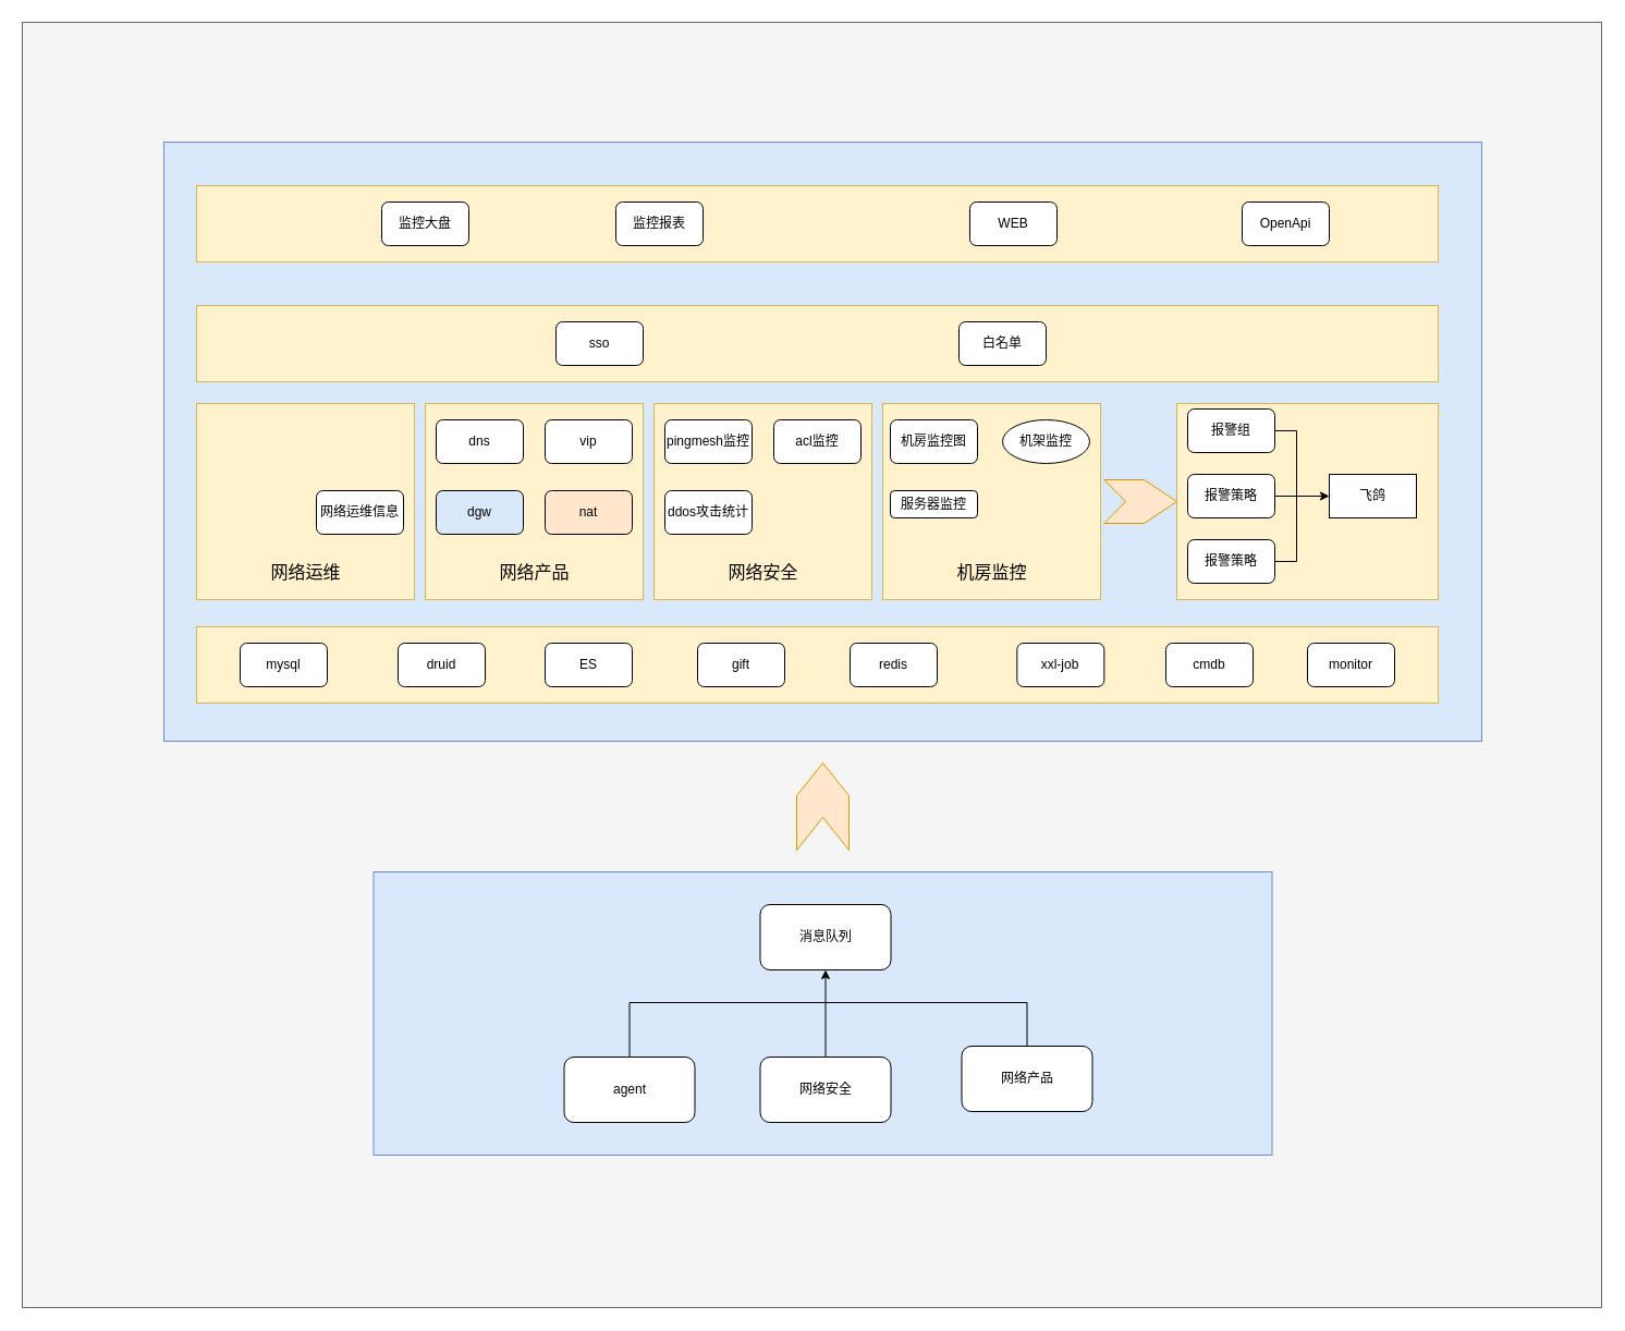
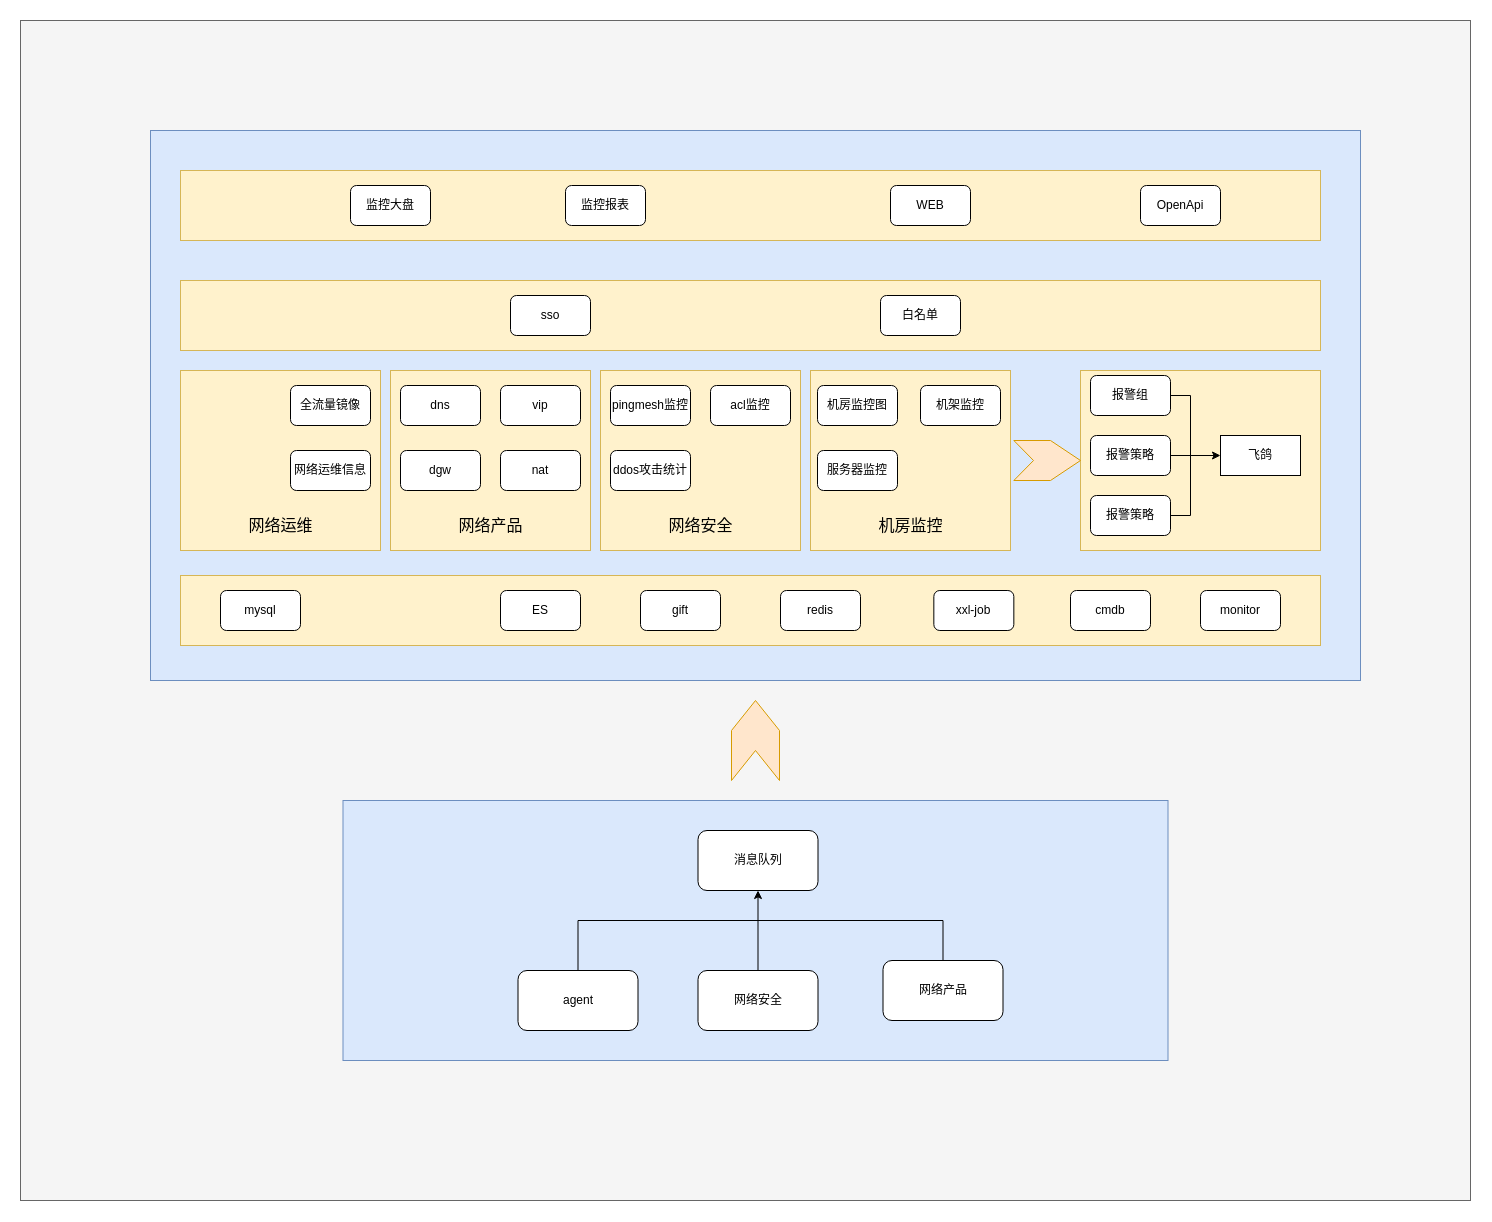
  <mxCell id="0" />
  <mxCell id="1" parent="0" />
  <mxCell id="2" value="" style="rounded=0;whiteSpace=wrap;html=1;fillColor=#f5f5f5;strokeColor=#666666;fontColor=#333333;" vertex="1" parent="1"><mxGeometry x="20" y="20" width="1450" height="1180" as="geometry" /></mxCell>
  <mxCell id="3" value="" style="rounded=0;whiteSpace=wrap;html=1;fillColor=#dae8fc;strokeColor=#6c8ebf;" vertex="1" parent="1"><mxGeometry x="150" y="130" width="1210" height="550" as="geometry" /></mxCell>
  <mxCell id="4" value="" style="rounded=0;whiteSpace=wrap;html=1;fillColor=#dae8fc;strokeColor=#6c8ebf;" vertex="1" parent="1"><mxGeometry x="342.5" y="800" width="825" height="260" as="geometry" /></mxCell>
  <mxCell id="5" value="" style="rounded=0;whiteSpace=wrap;html=1;fillColor=#fff2cc;strokeColor=#d6b656;" vertex="1" parent="1"><mxGeometry x="1080" y="370" width="240" height="180" as="geometry" /></mxCell>
  <mxCell id="6" value="" style="rounded=0;whiteSpace=wrap;html=1;fillColor=#fff2cc;strokeColor=#d6b656;" vertex="1" parent="1"><mxGeometry x="180" y="170" width="1140" height="70" as="geometry" /></mxCell>
  <mxCell id="7" value="" style="rounded=0;whiteSpace=wrap;html=1;fillColor=#fff2cc;strokeColor=#d6b656;" vertex="1" parent="1"><mxGeometry x="180" y="280" width="1140" height="70" as="geometry" /></mxCell>
  <mxCell id="8" value="" style="rounded=0;whiteSpace=wrap;html=1;fillColor=#fff2cc;strokeColor=#d6b656;" vertex="1" parent="1"><mxGeometry x="180" y="575" width="1140" height="70" as="geometry" /></mxCell>
  <mxCell id="9" value="" style="rounded=0;whiteSpace=wrap;html=1;fillColor=#fff2cc;strokeColor=#d6b656;" vertex="1" parent="1"><mxGeometry x="810" y="370" width="200" height="180" as="geometry" /></mxCell>
  <mxCell id="10" value="" style="rounded=0;whiteSpace=wrap;html=1;fillColor=#fff2cc;strokeColor=#d6b656;" vertex="1" parent="1"><mxGeometry x="600" y="370" width="200" height="180" as="geometry" /></mxCell>
  <mxCell id="11" value="" style="rounded=0;whiteSpace=wrap;html=1;fillColor=#fff2cc;strokeColor=#d6b656;" vertex="1" parent="1"><mxGeometry x="390" y="370" width="200" height="180" as="geometry" /></mxCell>
  <mxCell id="12" value="" style="rounded=0;whiteSpace=wrap;html=1;fillColor=#fff2cc;strokeColor=#d6b656;" vertex="1" parent="1"><mxGeometry x="180" y="370" width="200" height="180" as="geometry" /></mxCell>
+ <mxCell id="13" value="全流量镜像" style="rounded=1;whiteSpace=wrap;html=1;" vertex="1" parent="1"><mxGeometry x="290" y="385" width="80" height="40" as="geometry" /></mxCell>
  <mxCell id="14" value="vip" style="rounded=1;whiteSpace=wrap;html=1;" vertex="1" parent="1"><mxGeometry x="500" y="385" width="80" height="40" as="geometry" /></mxCell>
- <mxCell id="15" value="dgw" style="rounded=1;whiteSpace=wrap;html=1;fillColor=#dae8fc;" vertex="1" parent="1"><mxGeometry x="400" y="450" width="80" height="40" as="geometry" /></mxCell>
+ <mxCell id="15" value="dgw" style="rounded=1;whiteSpace=wrap;html=1;" vertex="1" parent="1"><mxGeometry x="400" y="450" width="80" height="40" as="geometry" /></mxCell>
  <mxCell id="16" value="dns" style="rounded=1;whiteSpace=wrap;html=1;" vertex="1" parent="1"><mxGeometry x="400" y="385" width="80" height="40" as="geometry" /></mxCell>
- <mxCell id="17" value="nat" style="rounded=1;whiteSpace=wrap;html=1;fillColor=#ffe6cc;" vertex="1" parent="1"><mxGeometry x="500" y="450" width="80" height="40" as="geometry" /></mxCell>
+ <mxCell id="17" value="nat" style="rounded=1;whiteSpace=wrap;html=1;" vertex="1" parent="1"><mxGeometry x="500" y="450" width="80" height="40" as="geometry" /></mxCell>
  <mxCell id="18" value="网络运维信息" style="rounded=1;whiteSpace=wrap;html=1;" vertex="1" parent="1"><mxGeometry x="290" y="450" width="80" height="40" as="geometry" /></mxCell>
  <mxCell id="19" value="监控报表" style="rounded=1;whiteSpace=wrap;html=1;" vertex="1" parent="1"><mxGeometry x="565" y="185" width="80" height="40" as="geometry" /></mxCell>
  <mxCell id="20" value="监控大盘" style="rounded=1;whiteSpace=wrap;html=1;" vertex="1" parent="1"><mxGeometry x="350" y="185" width="80" height="40" as="geometry" /></mxCell>
  <mxCell id="21" value="机房监控图" style="rounded=1;whiteSpace=wrap;html=1;" vertex="1" parent="1"><mxGeometry x="817" y="385" width="80" height="40" as="geometry" /></mxCell>
- <mxCell id="22" value="机架监控" style="ellipse;whiteSpace=wrap;html=1;" vertex="1" parent="1"><mxGeometry x="920" y="385" width="80" height="40" as="geometry" /></mxCell>
- <mxCell id="23" value="服务器监控" style="rounded=1;whiteSpace=wrap;html=1;" vertex="1" parent="1"><mxGeometry x="817" y="450" width="80" height="25" as="geometry" /></mxCell>
+ <mxCell id="22" value="机架监控" style="rounded=1;whiteSpace=wrap;html=1;" vertex="1" parent="1"><mxGeometry x="920" y="385" width="80" height="40" as="geometry" /></mxCell>
+ <mxCell id="23" value="服务器监控" style="rounded=1;whiteSpace=wrap;html=1;" vertex="1" parent="1"><mxGeometry x="817" y="450" width="80" height="40" as="geometry" /></mxCell>
  <mxCell id="24" value="报警组" style="rounded=1;whiteSpace=wrap;html=1;" vertex="1" parent="1"><mxGeometry x="1090" y="375" width="80" height="40" as="geometry" /></mxCell>
  <mxCell id="25" value="报警策略" style="rounded=1;whiteSpace=wrap;html=1;" vertex="1" parent="1"><mxGeometry x="1090" y="435" width="80" height="40" as="geometry" /></mxCell>
  <mxCell id="26" value="ES" style="rounded=1;whiteSpace=wrap;html=1;" vertex="1" parent="1"><mxGeometry x="500" y="590" width="80" height="40" as="geometry" /></mxCell>
  <mxCell id="27" value="mysql" style="rounded=1;whiteSpace=wrap;html=1;" vertex="1" parent="1"><mxGeometry x="220" y="590" width="80" height="40" as="geometry" /></mxCell>
  <mxCell id="28" value="gift" style="rounded=1;whiteSpace=wrap;html=1;" vertex="1" parent="1"><mxGeometry x="640" y="590" width="80" height="40" as="geometry" /></mxCell>
  <mxCell id="29" value="redis" style="rounded=1;whiteSpace=wrap;html=1;" vertex="1" parent="1"><mxGeometry x="780" y="590" width="80" height="40" as="geometry" /></mxCell>
- <mxCell id="30" value="druid" style="rounded=1;whiteSpace=wrap;html=1;" vertex="1" parent="1"><mxGeometry x="365" y="590" width="80" height="40" as="geometry" /></mxCell>
  <mxCell id="31" value="xxl-job" style="rounded=1;whiteSpace=wrap;html=1;" vertex="1" parent="1"><mxGeometry x="933.33" y="590" width="80" height="40" as="geometry" /></mxCell>
  <mxCell id="32" value="monitor" style="rounded=1;whiteSpace=wrap;html=1;" vertex="1" parent="1"><mxGeometry x="1200" y="590" width="80" height="40" as="geometry" /></mxCell>
  <mxCell id="33" value="cmdb" style="rounded=1;whiteSpace=wrap;html=1;" vertex="1" parent="1"><mxGeometry x="1070" y="590" width="80" height="40" as="geometry" /></mxCell>
  <mxCell id="34" value="pingmesh监控" style="rounded=1;whiteSpace=wrap;html=1;" vertex="1" parent="1"><mxGeometry x="610" y="385" width="80" height="40" as="geometry" /></mxCell>
  <mxCell id="35" value="acl监控" style="rounded=1;whiteSpace=wrap;html=1;" vertex="1" parent="1"><mxGeometry x="710" y="385" width="80" height="40" as="geometry" /></mxCell>
  <mxCell id="36" value="ddos攻击统计" style="rounded=1;whiteSpace=wrap;html=1;" vertex="1" parent="1"><mxGeometry x="610" y="450" width="80" height="40" as="geometry" /></mxCell>
  <mxCell id="37" value="飞鸽" style="whiteSpace=wrap;html=1;rounded=0;" vertex="1" parent="1"><mxGeometry x="1220" y="435" width="80" height="40" as="geometry" /></mxCell>
  <mxCell id="38" value="WEB" style="rounded=1;whiteSpace=wrap;html=1;" vertex="1" parent="1"><mxGeometry x="890" y="185" width="80" height="40" as="geometry" /></mxCell>
  <mxCell id="39" value="OpenApi" style="rounded=1;whiteSpace=wrap;html=1;" vertex="1" parent="1"><mxGeometry x="1140" y="185" width="80" height="40" as="geometry" /></mxCell>
  <mxCell id="40" value="报警策略" style="rounded=1;whiteSpace=wrap;html=1;" vertex="1" parent="1"><mxGeometry x="1090" y="495" width="80" height="40" as="geometry" /></mxCell>
  <mxCell id="41" value="" style="endArrow=classic;html=1;rounded=0;exitX=1;exitY=0.5;exitDx=0;exitDy=0;entryX=0;entryY=0.5;entryDx=0;entryDy=0;" edge="1" parent="1" source="25" target="37"><mxGeometry width="50" height="50" relative="1" as="geometry"><mxPoint x="1230" y="435" as="sourcePoint" /><mxPoint x="1280" y="385" as="targetPoint" /></mxGeometry></mxCell>
  <mxCell id="42" value="" style="endArrow=none;html=1;rounded=0;exitX=1;exitY=0.5;exitDx=0;exitDy=0;" edge="1" parent="1" source="40"><mxGeometry width="50" height="50" relative="1" as="geometry"><mxPoint x="1270" y="355" as="sourcePoint" /><mxPoint x="1190" y="455" as="targetPoint" /><Array as="points"><mxPoint x="1190" y="515" /></Array></mxGeometry></mxCell>
  <mxCell id="43" value="" style="endArrow=none;html=1;rounded=0;entryX=1;entryY=0.5;entryDx=0;entryDy=0;" edge="1" parent="1" target="24"><mxGeometry width="50" height="50" relative="1" as="geometry"><mxPoint x="1190" y="455" as="sourcePoint" /><mxPoint x="1200" y="465" as="targetPoint" /><Array as="points"><mxPoint x="1190" y="395" /></Array></mxGeometry></mxCell>
  <mxCell id="44" value="sso" style="rounded=1;whiteSpace=wrap;html=1;" vertex="1" parent="1"><mxGeometry x="510" y="295" width="80" height="40" as="geometry" /></mxCell>
  <mxCell id="45" value="白名单" style="rounded=1;whiteSpace=wrap;html=1;" vertex="1" parent="1"><mxGeometry x="880" y="295" width="80" height="40" as="geometry" /></mxCell>
  <mxCell id="46" value="消息队列" style="rounded=1;whiteSpace=wrap;html=1;" vertex="1" parent="1"><mxGeometry x="697.5" y="830" width="120" height="60" as="geometry" /></mxCell>
  <mxCell id="47" value="agent" style="rounded=1;whiteSpace=wrap;html=1;" vertex="1" parent="1"><mxGeometry x="517.5" y="970" width="120" height="60" as="geometry" /></mxCell>
  <mxCell id="48" value="网络安全" style="rounded=1;whiteSpace=wrap;html=1;" vertex="1" parent="1"><mxGeometry x="697.5" y="970" width="120" height="60" as="geometry" /></mxCell>
  <mxCell id="49" value="网络产品" style="rounded=1;whiteSpace=wrap;html=1;" vertex="1" parent="1"><mxGeometry x="882.5" y="960" width="120" height="60" as="geometry" /></mxCell>
  <mxCell id="50" value="" style="endArrow=classic;html=1;rounded=0;entryX=0.5;entryY=1;entryDx=0;entryDy=0;exitX=0.5;exitY=0;exitDx=0;exitDy=0;" edge="1" parent="1" source="48" target="46"><mxGeometry width="50" height="50" relative="1" as="geometry"><mxPoint x="767.5" y="940" as="sourcePoint" /><mxPoint x="817.5" y="890" as="targetPoint" /></mxGeometry></mxCell>
  <mxCell id="51" value="" style="endArrow=none;html=1;rounded=0;exitX=0.5;exitY=0;exitDx=0;exitDy=0;" edge="1" parent="1" source="47"><mxGeometry width="50" height="50" relative="1" as="geometry"><mxPoint x="577.5" y="910" as="sourcePoint" /><mxPoint x="797.5" y="920" as="targetPoint" /><Array as="points"><mxPoint x="577.5" y="920" /></Array></mxGeometry></mxCell>
  <mxCell id="52" value="" style="endArrow=none;html=1;rounded=0;entryX=0.5;entryY=0;entryDx=0;entryDy=0;" edge="1" parent="1" target="49"><mxGeometry width="50" height="50" relative="1" as="geometry"><mxPoint x="797.5" y="920" as="sourcePoint" /><mxPoint x="1027.5" y="860" as="targetPoint" /><Array as="points"><mxPoint x="942.5" y="920" /></Array></mxGeometry></mxCell>
  <mxCell id="53" value="" style="html=1;shadow=0;dashed=0;align=center;verticalAlign=middle;shape=mxgraph.arrows2.arrow;dy=0;dx=30;notch=19.71;fillColor=#ffe6cc;strokeColor=#d79b00;" vertex="1" parent="1"><mxGeometry x="1013.33" y="440" width="66.67" height="40" as="geometry" /></mxCell>
  <mxCell id="54" value="" style="html=1;shadow=0;dashed=0;align=center;verticalAlign=middle;shape=mxgraph.arrows2.arrow;dy=0;dx=30;notch=30;direction=north;fillColor=#ffe6cc;strokeColor=#d79b00;" vertex="1" parent="1"><mxGeometry x="731" y="700" width="48" height="80" as="geometry" /></mxCell>
  <mxCell id="55" value="&lt;font style=&quot;font-size: 16px&quot;&gt;网络运维&lt;/font&gt;" style="text;html=1;resizable=0;autosize=1;align=center;verticalAlign=middle;points=[];fillColor=none;strokeColor=none;rounded=0;" vertex="1" parent="1"><mxGeometry x="240" y="515" width="80" height="20" as="geometry" /></mxCell>
  <mxCell id="56" value="&lt;font style=&quot;font-size: 16px&quot;&gt;网络产品&lt;/font&gt;" style="text;html=1;resizable=0;autosize=1;align=center;verticalAlign=middle;points=[];fillColor=none;strokeColor=none;rounded=0;" vertex="1" parent="1"><mxGeometry x="450" y="515" width="80" height="20" as="geometry" /></mxCell>
  <mxCell id="57" value="&lt;font style=&quot;font-size: 16px&quot;&gt;网络安全&lt;/font&gt;" style="text;html=1;resizable=0;autosize=1;align=center;verticalAlign=middle;points=[];fillColor=none;strokeColor=none;rounded=0;" vertex="1" parent="1"><mxGeometry x="660" y="515" width="80" height="20" as="geometry" /></mxCell>
  <mxCell id="58" value="&lt;span style=&quot;font-size: 16px&quot;&gt;机房监控&lt;/span&gt;" style="text;html=1;resizable=0;autosize=1;align=center;verticalAlign=middle;points=[];fillColor=none;strokeColor=none;rounded=0;" vertex="1" parent="1"><mxGeometry x="870" y="515" width="80" height="20" as="geometry" /></mxCell>
